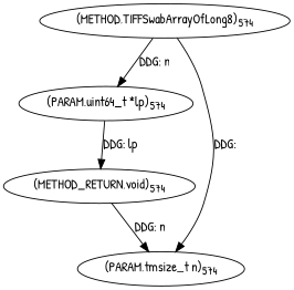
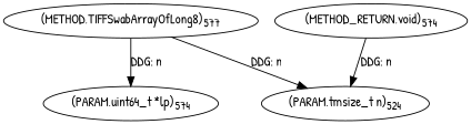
  digraph {
    fontname="Patrick Hand"
    node [fontname="Patrick Hand"]
    edge [fontname="Patrick Hand"]
-   n1 [label=<(METHOD,TIFFSwabArrayOfLong8)<SUB>574</SUB>>]
+   n1 [label=<(METHOD,TIFFSwabArrayOfLong8)<SUB>577</SUB>>]
    n2 [label=<(PARAM,uint64_t *lp)<SUB>574</SUB>>]
-   n3 [label=<(PARAM,tmsize_t n)<SUB>574</SUB>>]
+   n3 [label=<(PARAM,tmsize_t n)<SUB>524</SUB>>]
    n4 [label=<(METHOD_RETURN,void)<SUB>574</SUB>>]
    n1 -> n2 [label="DDG: n"]
-   n1 -> n3 [label="DDG: "]
-   n2 -> n4 [label="DDG: lp"]
+   n1 -> n3 [label="DDG: n"]
    n4 -> n3 [label="DDG: n"]
  }
